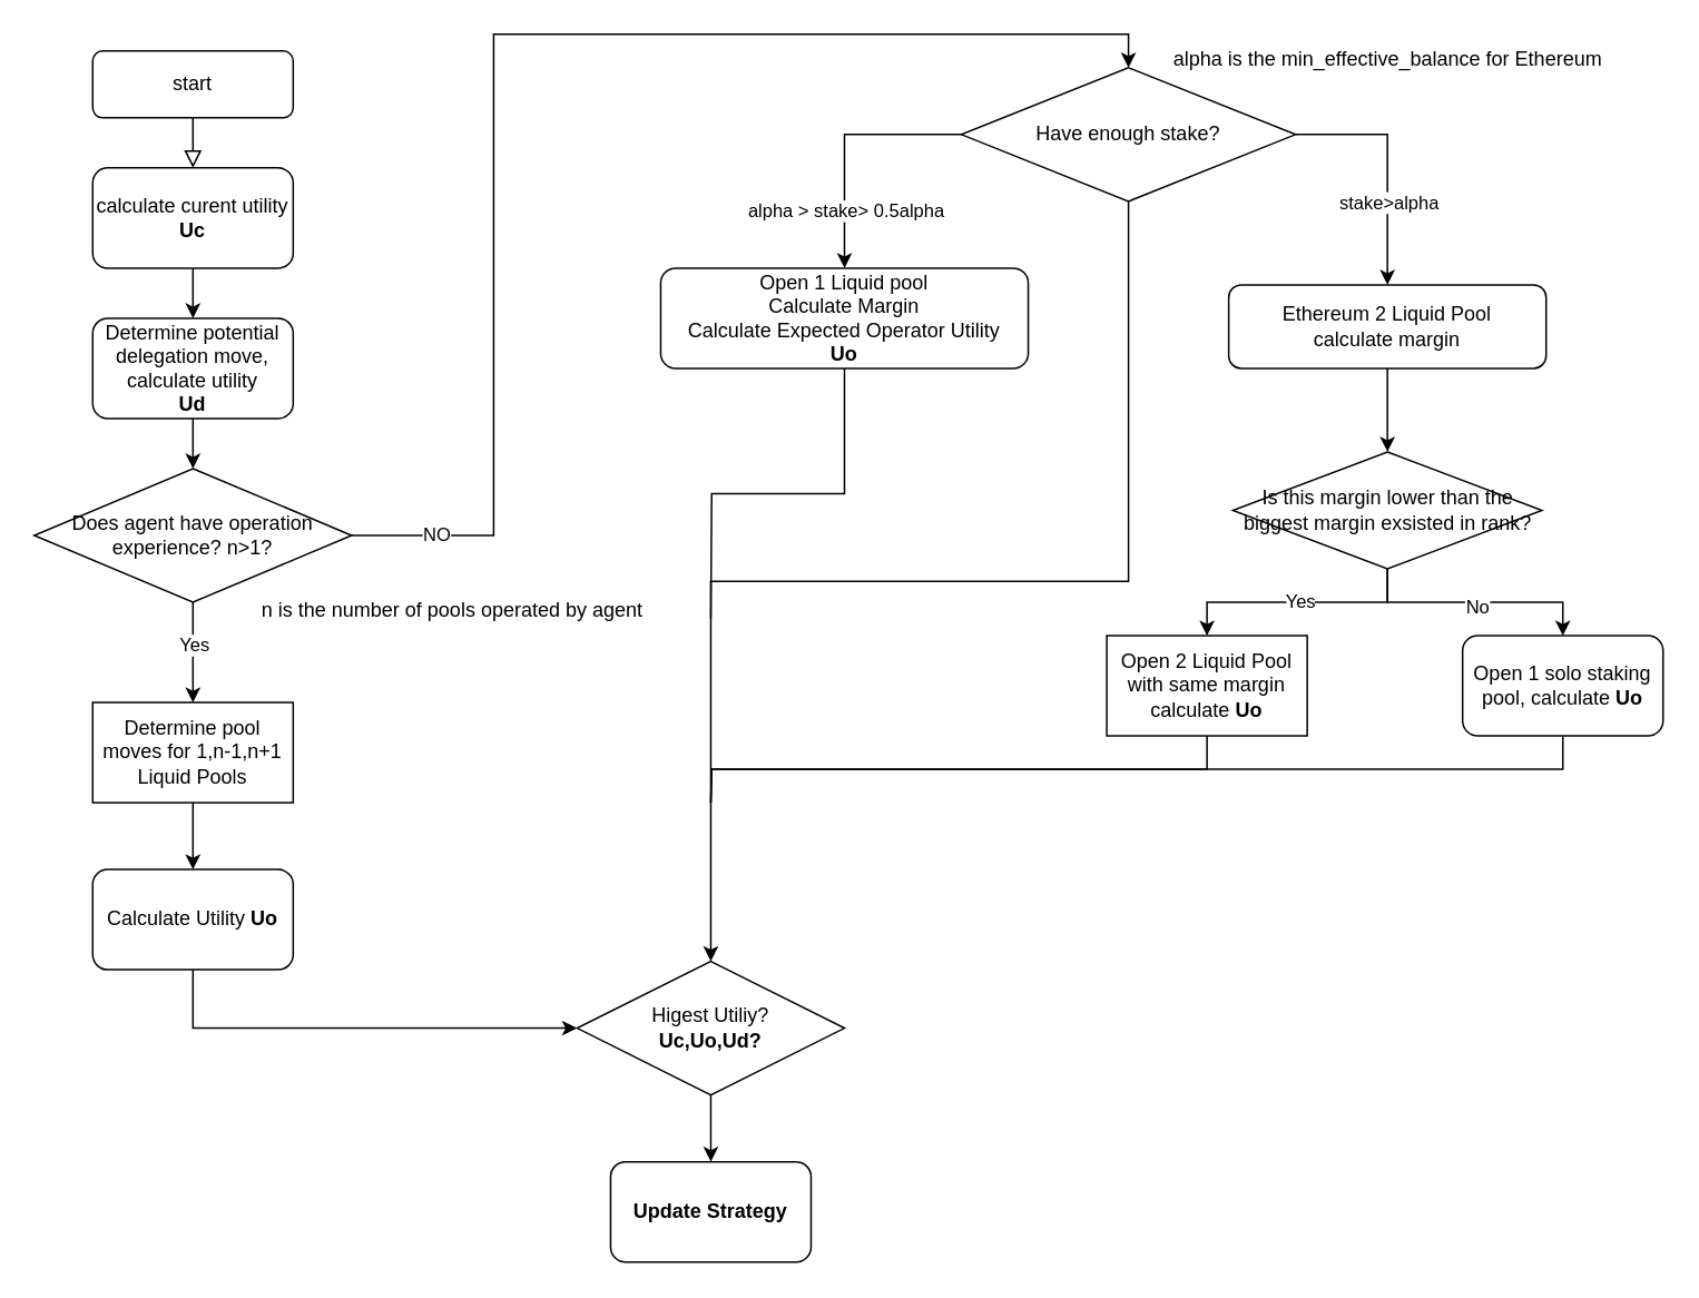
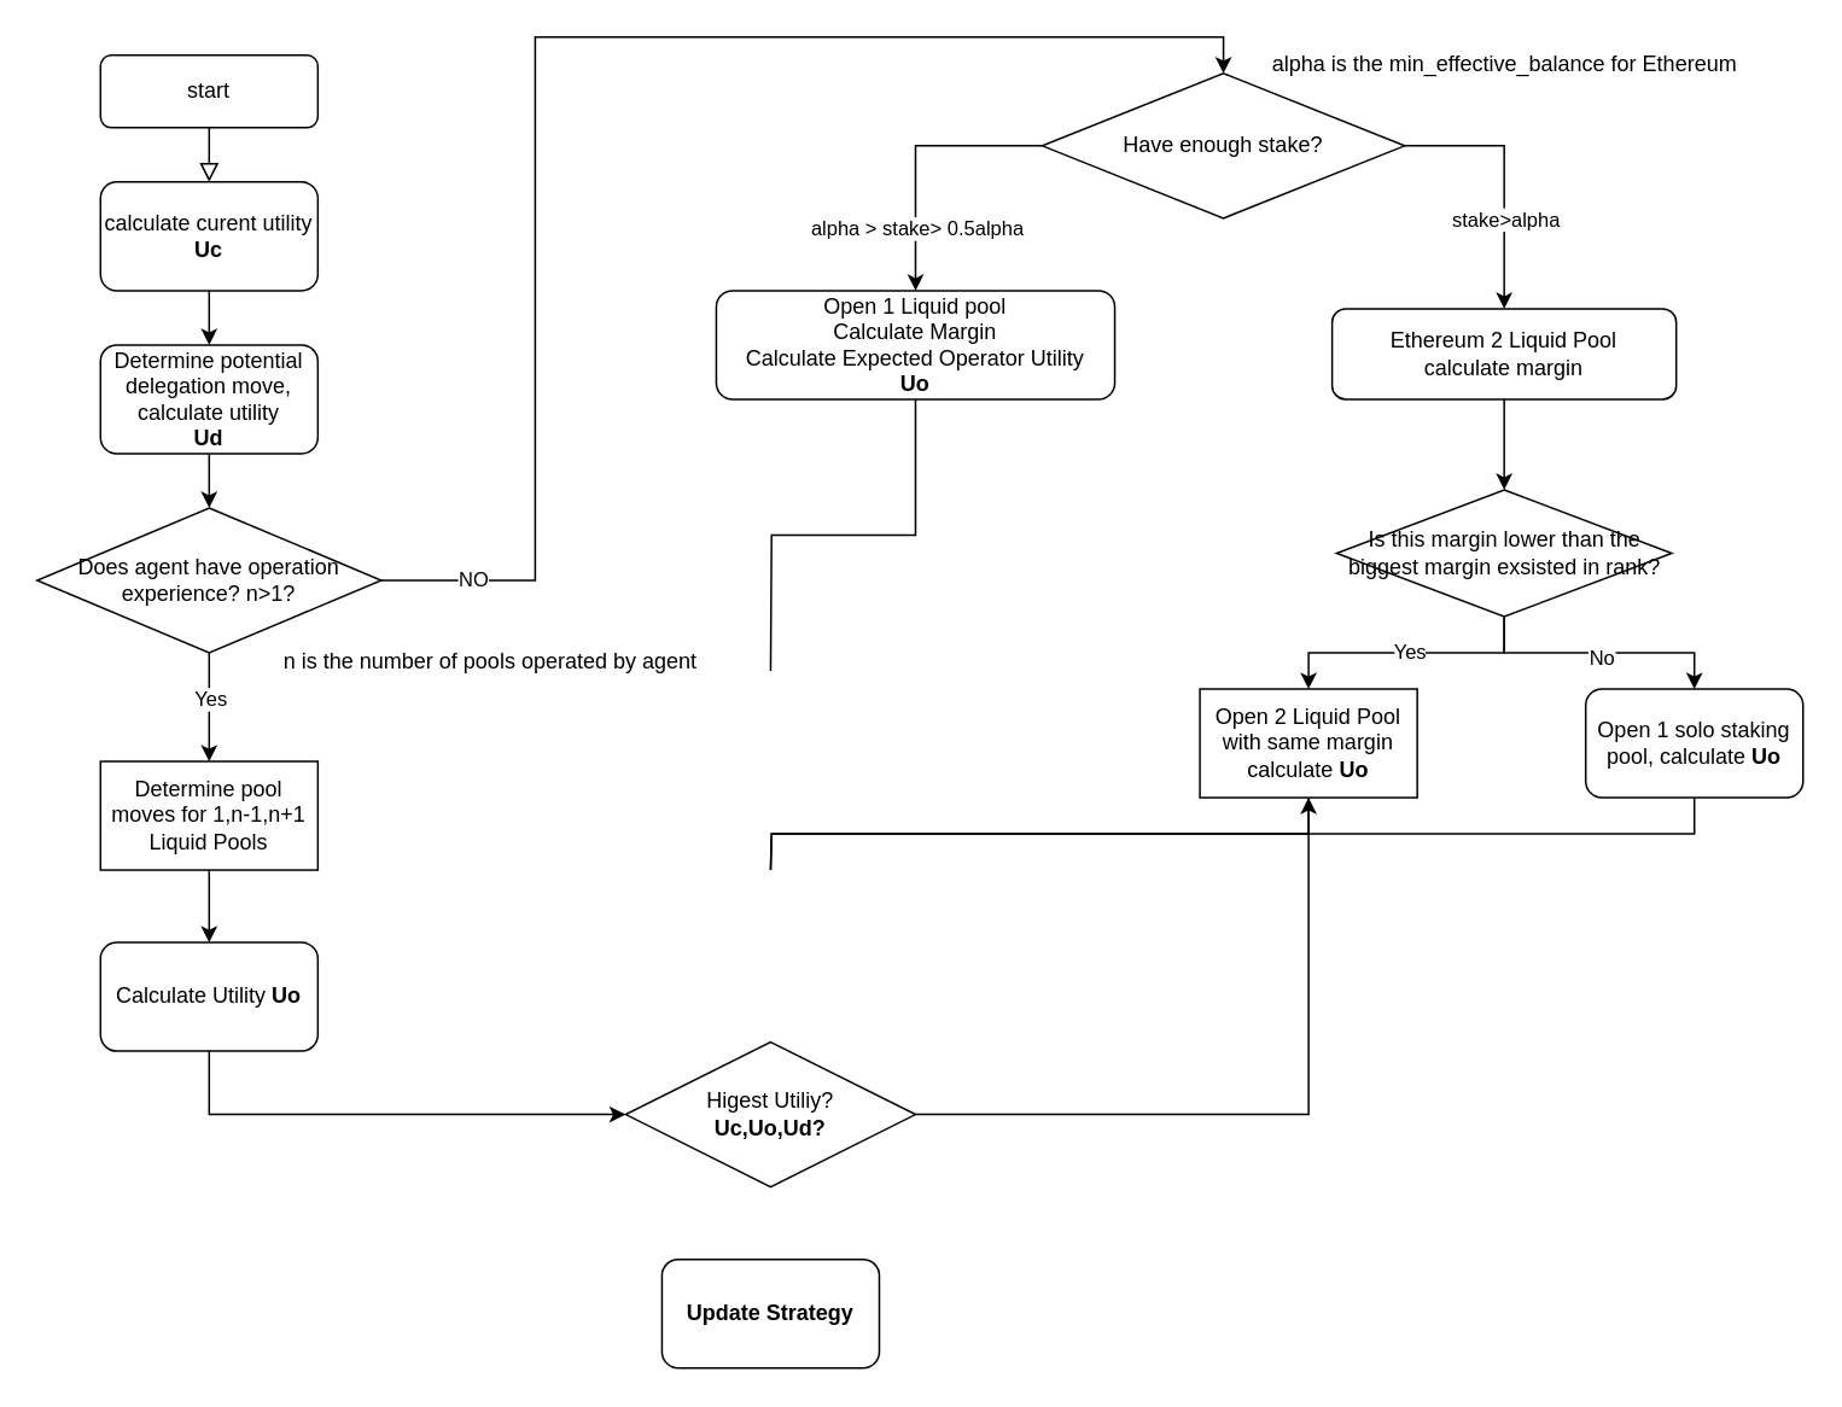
  <mxCell id="0" />
  <mxCell id="1" parent="0" />
  <mxCell id="2" value="" style="rounded=0;html=1;jettySize=auto;orthogonalLoop=1;fontSize=11;endArrow=block;endFill=0;endSize=8;strokeWidth=1;shadow=0;labelBackgroundColor=none;edgeStyle=orthogonalEdgeStyle;entryX=0.5;entryY=0;entryDx=0;entryDy=0;" parent="1" source="3" target="5" edge="1"><mxGeometry relative="1" as="geometry" /></mxCell>
  <mxCell id="3" value="start" style="rounded=1;whiteSpace=wrap;html=1;fontSize=12;glass=0;strokeWidth=1;shadow=0;" parent="1" vertex="1"><mxGeometry x="55" y="30" width="120" height="40" as="geometry" /></mxCell>
  <mxCell id="4" style="edgeStyle=orthogonalEdgeStyle;rounded=0;orthogonalLoop=1;jettySize=auto;html=1;exitX=0.5;exitY=1;exitDx=0;exitDy=0;entryX=0.5;entryY=0;entryDx=0;entryDy=0;" edge="1" parent="1" source="5" target="7"><mxGeometry relative="1" as="geometry" /></mxCell>
  <mxCell id="5" value="calculate curent utility&lt;br&gt;&lt;b&gt;Uc&lt;/b&gt;" style="rounded=1;whiteSpace=wrap;html=1;" vertex="1" parent="1"><mxGeometry x="55" y="100" width="120" height="60" as="geometry" /></mxCell>
  <mxCell id="6" value="" style="edgeStyle=orthogonalEdgeStyle;rounded=0;orthogonalLoop=1;jettySize=auto;html=1;" edge="1" parent="1" source="7" target="12"><mxGeometry relative="1" as="geometry" /></mxCell>
  <mxCell id="7" value="Determine potential delegation move, calculate utility&lt;br&gt;&lt;b&gt;Ud&lt;/b&gt;" style="rounded=1;whiteSpace=wrap;html=1;" vertex="1" parent="1"><mxGeometry x="55" y="190" width="120" height="60" as="geometry" /></mxCell>
  <mxCell id="8" value="" style="edgeStyle=orthogonalEdgeStyle;rounded=0;orthogonalLoop=1;jettySize=auto;html=1;" edge="1" parent="1" source="12" target="34"><mxGeometry relative="1" as="geometry" /></mxCell>
  <mxCell id="9" value="Yes" style="edgeLabel;html=1;align=center;verticalAlign=middle;resizable=0;points=[];" vertex="1" connectable="0" parent="8"><mxGeometry x="-0.152" relative="1" as="geometry"><mxPoint as="offset" /></mxGeometry></mxCell>
  <mxCell id="10" style="edgeStyle=orthogonalEdgeStyle;rounded=0;orthogonalLoop=1;jettySize=auto;html=1;exitX=1;exitY=0.5;exitDx=0;exitDy=0;entryX=0.5;entryY=0;entryDx=0;entryDy=0;" edge="1" parent="1" source="12" target="18"><mxGeometry relative="1" as="geometry"><Array as="points"><mxPoint x="295" y="320" /><mxPoint x="295" y="20" /><mxPoint x="675" y="20" /></Array></mxGeometry></mxCell>
  <mxCell id="11" value="NO" style="edgeLabel;html=1;align=center;verticalAlign=middle;resizable=0;points=[];" vertex="1" connectable="0" parent="10"><mxGeometry x="-0.873" y="1" relative="1" as="geometry"><mxPoint as="offset" /></mxGeometry></mxCell>
  <mxCell id="12" value="Does agent have operation &lt;br&gt;experience? n&amp;gt;1?" style="rhombus;whiteSpace=wrap;html=1;" vertex="1" parent="1"><mxGeometry x="20" y="280" width="190" height="80" as="geometry" /></mxCell>
  <mxCell id="13" style="edgeStyle=orthogonalEdgeStyle;rounded=0;orthogonalLoop=1;jettySize=auto;html=1;entryX=0.5;entryY=0;entryDx=0;entryDy=0;" edge="1" parent="1" source="18" target="22"><mxGeometry relative="1" as="geometry"><Array as="points"><mxPoint x="505" y="80" /><mxPoint x="505" y="160" /></Array></mxGeometry></mxCell>
  <mxCell id="14" value="alpha &amp;gt; stake&amp;gt; 0.5alpha" style="edgeLabel;html=1;align=center;verticalAlign=middle;resizable=0;points=[];" vertex="1" connectable="0" parent="13"><mxGeometry x="0.026" y="1" relative="1" as="geometry"><mxPoint x="-1" y="38" as="offset" /></mxGeometry></mxCell>
  <mxCell id="15" style="edgeStyle=orthogonalEdgeStyle;rounded=0;orthogonalLoop=1;jettySize=auto;html=1;exitX=1;exitY=0.5;exitDx=0;exitDy=0;" edge="1" parent="1" source="18" target="20"><mxGeometry relative="1" as="geometry" /></mxCell>
  <mxCell id="16" value="stake&amp;gt;alpha" style="edgeLabel;html=1;align=center;verticalAlign=middle;resizable=0;points=[];" vertex="1" connectable="0" parent="15"><mxGeometry x="0.453" relative="1" as="geometry"><mxPoint y="-10" as="offset" /></mxGeometry></mxCell>
- <mxCell id="17" style="edgeStyle=orthogonalEdgeStyle;rounded=0;orthogonalLoop=1;jettySize=auto;html=1;exitX=0.5;exitY=1;exitDx=0;exitDy=0;entryX=0.5;entryY=0;entryDx=0;entryDy=0;" edge="1" parent="1" source="18" target="38"><mxGeometry relative="1" as="geometry" /></mxCell>
  <mxCell id="18" value="Have enough stake?" style="rhombus;whiteSpace=wrap;html=1;" vertex="1" parent="1"><mxGeometry x="575" y="40" width="200" height="80" as="geometry" /></mxCell>
  <mxCell id="19" value="" style="edgeStyle=orthogonalEdgeStyle;rounded=0;orthogonalLoop=1;jettySize=auto;html=1;" edge="1" parent="1" source="20" target="27"><mxGeometry relative="1" as="geometry" /></mxCell>
  <mxCell id="20" value="Ethereum 2 Liquid Pool&lt;br&gt;calculate margin" style="rounded=1;whiteSpace=wrap;html=1;" vertex="1" parent="1"><mxGeometry x="735" y="170" width="190" height="50" as="geometry" /></mxCell>
  <mxCell id="21" style="edgeStyle=orthogonalEdgeStyle;rounded=0;orthogonalLoop=1;jettySize=auto;html=1;exitX=0.5;exitY=1;exitDx=0;exitDy=0;endArrow=none;endFill=0;" edge="1" parent="1" source="22"><mxGeometry relative="1" as="geometry"><mxPoint x="425" y="370" as="targetPoint" /></mxGeometry></mxCell>
  <mxCell id="22" value="&lt;font style=&quot;font-size: 12px;&quot;&gt;&lt;font style=&quot;font-size: 12px;&quot;&gt;Open 1 Liquid pool&lt;br&gt;Calculate Margin&lt;br&gt;Calculate Expected Operator Utility &lt;br&gt;&lt;/font&gt;&lt;b&gt;Uo&lt;/b&gt;&lt;/font&gt;" style="rounded=1;whiteSpace=wrap;html=1;" vertex="1" parent="1"><mxGeometry x="395" y="160" width="220" height="60" as="geometry" /></mxCell>
  <mxCell id="23" value="" style="edgeStyle=orthogonalEdgeStyle;rounded=0;orthogonalLoop=1;jettySize=auto;html=1;" edge="1" parent="1" source="27" target="31"><mxGeometry relative="1" as="geometry" /></mxCell>
  <mxCell id="24" value="No" style="edgeLabel;html=1;align=center;verticalAlign=middle;resizable=0;points=[];" vertex="1" connectable="0" parent="23"><mxGeometry x="0.001" y="-2" relative="1" as="geometry"><mxPoint as="offset" /></mxGeometry></mxCell>
  <mxCell id="25" style="edgeStyle=orthogonalEdgeStyle;rounded=0;orthogonalLoop=1;jettySize=auto;html=1;exitX=0.5;exitY=1;exitDx=0;exitDy=0;entryX=0.5;entryY=0;entryDx=0;entryDy=0;" edge="1" parent="1" source="27" target="29"><mxGeometry relative="1" as="geometry" /></mxCell>
  <mxCell id="26" value="Yes" style="edgeLabel;html=1;align=center;verticalAlign=middle;resizable=0;points=[];" vertex="1" connectable="0" parent="25"><mxGeometry x="-0.018" y="-1" relative="1" as="geometry"><mxPoint as="offset" /></mxGeometry></mxCell>
  <mxCell id="27" value="Is this margin lower than the biggest margin exsisted in rank?" style="rhombus;whiteSpace=wrap;html=1;" vertex="1" parent="1"><mxGeometry x="737.5" y="270" width="185" height="70" as="geometry" /></mxCell>
  <mxCell id="28" style="edgeStyle=orthogonalEdgeStyle;rounded=0;orthogonalLoop=1;jettySize=auto;html=1;exitX=0.5;exitY=1;exitDx=0;exitDy=0;horizontal=1;startArrow=none;startFill=0;endArrow=none;endFill=0;" edge="1" parent="1" source="29"><mxGeometry relative="1" as="geometry"><mxPoint x="425" y="480" as="targetPoint" /></mxGeometry></mxCell>
  <mxCell id="29" value="Open 2 Liquid Pool with same margin&lt;br&gt;calculate &lt;b&gt;Uo&lt;/b&gt;" style="whiteSpace=wrap;html=1;rounded=0;" vertex="1" parent="1"><mxGeometry x="662" y="380" width="120" height="60" as="geometry" /></mxCell>
  <mxCell id="30" style="edgeStyle=orthogonalEdgeStyle;rounded=0;orthogonalLoop=1;jettySize=auto;html=1;exitX=0.5;exitY=1;exitDx=0;exitDy=0;endArrow=none;endFill=0;" edge="1" parent="1" source="31"><mxGeometry relative="1" as="geometry"><mxPoint x="425" y="480" as="targetPoint" /></mxGeometry></mxCell>
  <mxCell id="31" value="Open 1 solo staking pool, calculate &lt;b&gt;Uo&lt;/b&gt;" style="rounded=1;whiteSpace=wrap;html=1;" vertex="1" parent="1"><mxGeometry x="875" y="380" width="120" height="60" as="geometry" /></mxCell>
  <mxCell id="32" style="edgeStyle=orthogonalEdgeStyle;rounded=0;orthogonalLoop=1;jettySize=auto;html=1;entryX=0.5;entryY=0;entryDx=0;entryDy=0;" edge="1" parent="1"><mxGeometry relative="1" as="geometry"><mxPoint x="115" y="400" as="sourcePoint" /><mxPoint x="115" y="400" as="targetPoint" /></mxGeometry></mxCell>
  <mxCell id="33" value="" style="edgeStyle=orthogonalEdgeStyle;rounded=0;orthogonalLoop=1;jettySize=auto;html=1;" edge="1" parent="1" source="34" target="36"><mxGeometry relative="1" as="geometry" /></mxCell>
  <mxCell id="34" value="Determine pool moves for 1,n-1,n+1 Liquid Pools" style="whiteSpace=wrap;html=1;" vertex="1" parent="1"><mxGeometry x="55" y="420" width="120" height="60" as="geometry" /></mxCell>
  <mxCell id="35" style="edgeStyle=orthogonalEdgeStyle;rounded=0;orthogonalLoop=1;jettySize=auto;html=1;exitX=0.5;exitY=1;exitDx=0;exitDy=0;entryX=0;entryY=0.5;entryDx=0;entryDy=0;" edge="1" parent="1" source="36" target="38"><mxGeometry relative="1" as="geometry" /></mxCell>
  <mxCell id="36" value="Calculate Utility &lt;b&gt;Uo&lt;/b&gt;" style="rounded=1;whiteSpace=wrap;html=1;" vertex="1" parent="1"><mxGeometry x="55" y="520" width="120" height="60" as="geometry" /></mxCell>
- <mxCell id="37" value="" style="edgeStyle=orthogonalEdgeStyle;rounded=0;orthogonalLoop=1;jettySize=auto;html=1;" edge="1" parent="1" source="38" target="41"><mxGeometry relative="1" as="geometry" /></mxCell>
+ <mxCell id="37" value="" style="edgeStyle=orthogonalEdgeStyle;rounded=0;orthogonalLoop=1;jettySize=auto;html=1;" edge="1" parent="1" source="38" target="29"><mxGeometry relative="1" as="geometry" /></mxCell>
  <mxCell id="38" value="Higest Utiliy?&lt;br&gt;&lt;b&gt;Uc,Uo,Ud?&lt;/b&gt;" style="rhombus;whiteSpace=wrap;html=1;" vertex="1" parent="1"><mxGeometry x="345" y="575" width="160" height="80" as="geometry" /></mxCell>
  <mxCell id="39" value="alpha is the min_effective_balance for Ethereum" style="text;html=1;align=center;verticalAlign=middle;resizable=0;points=[];autosize=1;strokeColor=none;fillColor=none;" vertex="1" parent="1"><mxGeometry x="690" y="20" width="280" height="30" as="geometry" /></mxCell>
  <mxCell id="40" value="n is the number of pools operated by agent" style="text;html=1;align=center;verticalAlign=middle;resizable=0;points=[];autosize=1;strokeColor=none;fillColor=none;" vertex="1" parent="1"><mxGeometry x="145" y="350" width="250" height="30" as="geometry" /></mxCell>
  <mxCell id="41" value="&lt;b&gt;Update Strategy&lt;/b&gt;" style="rounded=1;whiteSpace=wrap;html=1;" vertex="1" parent="1"><mxGeometry x="365" y="695" width="120" height="60" as="geometry" /></mxCell>
